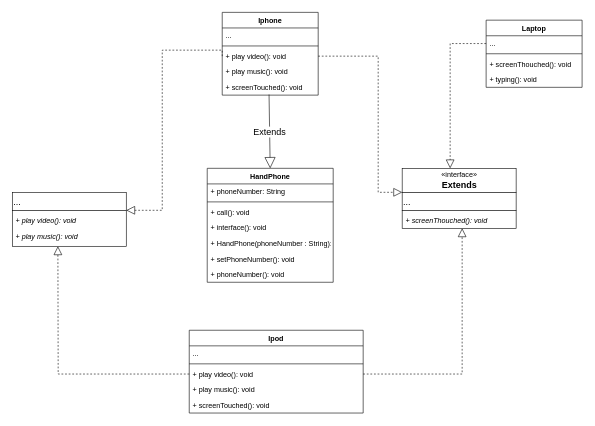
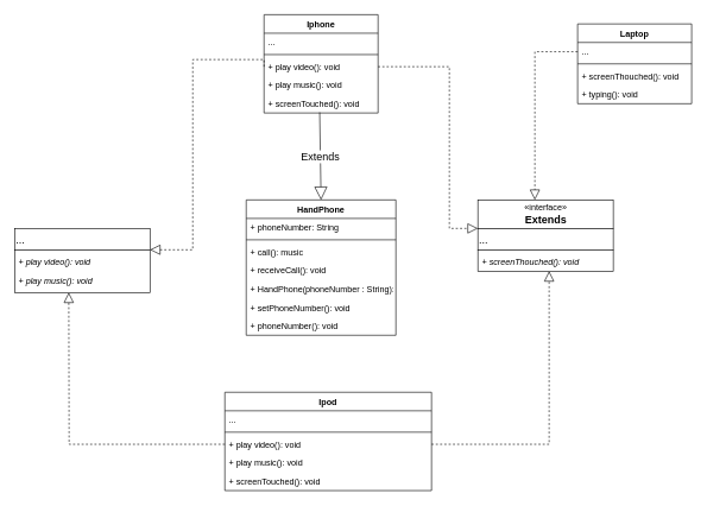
  <mxCell id="0" />
  <mxCell id="1" parent="0" />
  <mxCell id="2" value="Ipod" style="swimlane;fontStyle=1;align=center;verticalAlign=top;childLayout=stackLayout;horizontal=1;startSize=26;horizontalStack=0;resizeParent=1;resizeParentMax=0;resizeLast=0;collapsible=1;marginBottom=0;" parent="1" vertex="1"><mxGeometry x="315" y="550" width="290" height="138" as="geometry" /></mxCell>
  <mxCell id="3" value="..." style="text;strokeColor=none;fillColor=none;align=left;verticalAlign=top;spacingLeft=4;spacingRight=4;overflow=hidden;rotatable=0;points=[[0,0.5],[1,0.5]];portConstraint=eastwest;" parent="2" vertex="1"><mxGeometry y="26" width="290" height="26" as="geometry" /></mxCell>
  <mxCell id="4" value="" style="line;strokeWidth=1;fillColor=none;align=left;verticalAlign=middle;spacingTop=-1;spacingLeft=3;spacingRight=3;rotatable=0;labelPosition=right;points=[];portConstraint=eastwest;" parent="2" vertex="1"><mxGeometry y="52" width="290" height="8" as="geometry" /></mxCell>
  <mxCell id="5" value="+ play video(): void" style="text;strokeColor=none;fillColor=none;align=left;verticalAlign=top;spacingLeft=4;spacingRight=4;overflow=hidden;rotatable=0;points=[[0,0.5],[1,0.5]];portConstraint=eastwest;" parent="2" vertex="1"><mxGeometry y="60" width="290" height="26" as="geometry" /></mxCell>
  <mxCell id="6" value="+ play music(): void" style="text;strokeColor=none;fillColor=none;align=left;verticalAlign=top;spacingLeft=4;spacingRight=4;overflow=hidden;rotatable=0;points=[[0,0.5],[1,0.5]];portConstraint=eastwest;" parent="2" vertex="1"><mxGeometry y="86" width="290" height="26" as="geometry" /></mxCell>
  <mxCell id="7" value="+ screenTouched(): void" style="text;strokeColor=none;fillColor=none;align=left;verticalAlign=top;spacingLeft=4;spacingRight=4;overflow=hidden;rotatable=0;points=[[0,0.5],[1,0.5]];portConstraint=eastwest;" parent="2" vertex="1"><mxGeometry y="112" width="290" height="26" as="geometry" /></mxCell>
  <mxCell id="8" value="HandPhone" style="swimlane;fontStyle=1;align=center;verticalAlign=top;childLayout=stackLayout;horizontal=1;startSize=26;horizontalStack=0;resizeParent=1;resizeParentMax=0;resizeLast=0;collapsible=1;marginBottom=0;" parent="1" vertex="1"><mxGeometry x="345" y="280" width="210" height="190" as="geometry" /></mxCell>
  <mxCell id="9" value="+ phoneNumber: String" style="text;strokeColor=none;fillColor=none;align=left;verticalAlign=top;spacingLeft=4;spacingRight=4;overflow=hidden;rotatable=0;points=[[0,0.5],[1,0.5]];portConstraint=eastwest;" parent="8" vertex="1"><mxGeometry y="26" width="210" height="26" as="geometry" /></mxCell>
  <mxCell id="10" value="" style="line;strokeWidth=1;fillColor=none;align=left;verticalAlign=middle;spacingTop=-1;spacingLeft=3;spacingRight=3;rotatable=0;labelPosition=right;points=[];portConstraint=eastwest;" parent="8" vertex="1"><mxGeometry y="52" width="210" height="8" as="geometry" /></mxCell>
- <mxCell id="11" value="+ call(): void" style="text;strokeColor=none;fillColor=none;align=left;verticalAlign=top;spacingLeft=4;spacingRight=4;overflow=hidden;rotatable=0;points=[[0,0.5],[1,0.5]];portConstraint=eastwest;" parent="8" vertex="1"><mxGeometry y="60" width="210" height="26" as="geometry" /></mxCell>
- <mxCell id="12" value="+ interface(): void" style="text;strokeColor=none;fillColor=none;align=left;verticalAlign=top;spacingLeft=4;spacingRight=4;overflow=hidden;rotatable=0;points=[[0,0.5],[1,0.5]];portConstraint=eastwest;" parent="8" vertex="1"><mxGeometry y="86" width="210" height="26" as="geometry" /></mxCell>
+ <mxCell id="11" value="+ call(): music" style="text;strokeColor=none;fillColor=none;align=left;verticalAlign=top;spacingLeft=4;spacingRight=4;overflow=hidden;rotatable=0;points=[[0,0.5],[1,0.5]];portConstraint=eastwest;" parent="8" vertex="1"><mxGeometry y="60" width="210" height="26" as="geometry" /></mxCell>
+ <mxCell id="12" value="+ receiveCall(): void" style="text;strokeColor=none;fillColor=none;align=left;verticalAlign=top;spacingLeft=4;spacingRight=4;overflow=hidden;rotatable=0;points=[[0,0.5],[1,0.5]];portConstraint=eastwest;" parent="8" vertex="1"><mxGeometry y="86" width="210" height="26" as="geometry" /></mxCell>
  <mxCell id="13" value="+ HandPhone(phoneNumber : String): void" style="text;strokeColor=none;fillColor=none;align=left;verticalAlign=top;spacingLeft=4;spacingRight=4;overflow=hidden;rotatable=0;points=[[0,0.5],[1,0.5]];portConstraint=eastwest;" parent="8" vertex="1"><mxGeometry y="112" width="210" height="26" as="geometry" /></mxCell>
  <mxCell id="14" value="+ setPhoneNumber(): void" style="text;strokeColor=none;fillColor=none;align=left;verticalAlign=top;spacingLeft=4;spacingRight=4;overflow=hidden;rotatable=0;points=[[0,0.5],[1,0.5]];portConstraint=eastwest;" parent="8" vertex="1"><mxGeometry y="138" width="210" height="26" as="geometry" /></mxCell>
  <mxCell id="15" value="+ phoneNumber(): void" style="text;strokeColor=none;fillColor=none;align=left;verticalAlign=top;spacingLeft=4;spacingRight=4;overflow=hidden;rotatable=0;points=[[0,0.5],[1,0.5]];portConstraint=eastwest;" parent="8" vertex="1"><mxGeometry y="164" width="210" height="26" as="geometry" /></mxCell>
  <mxCell id="16" value="Iphone" style="swimlane;fontStyle=1;align=center;verticalAlign=top;childLayout=stackLayout;horizontal=1;startSize=26;horizontalStack=0;resizeParent=1;resizeParentMax=0;resizeLast=0;collapsible=1;marginBottom=0;" parent="1" vertex="1"><mxGeometry x="370" y="20" width="160" height="138" as="geometry" /></mxCell>
  <mxCell id="17" value="..." style="text;strokeColor=none;fillColor=none;align=left;verticalAlign=top;spacingLeft=4;spacingRight=4;overflow=hidden;rotatable=0;points=[[0,0.5],[1,0.5]];portConstraint=eastwest;" parent="16" vertex="1"><mxGeometry y="26" width="160" height="26" as="geometry" /></mxCell>
  <mxCell id="18" value="" style="line;strokeWidth=1;fillColor=none;align=left;verticalAlign=middle;spacingTop=-1;spacingLeft=3;spacingRight=3;rotatable=0;labelPosition=right;points=[];portConstraint=eastwest;" parent="16" vertex="1"><mxGeometry y="52" width="160" height="8" as="geometry" /></mxCell>
  <mxCell id="19" value="+ play video(): void" style="text;strokeColor=none;fillColor=none;align=left;verticalAlign=top;spacingLeft=4;spacingRight=4;overflow=hidden;rotatable=0;points=[[0,0.5],[1,0.5]];portConstraint=eastwest;" parent="16" vertex="1"><mxGeometry y="60" width="160" height="26" as="geometry" /></mxCell>
  <mxCell id="20" value="+ play music(): void" style="text;strokeColor=none;fillColor=none;align=left;verticalAlign=top;spacingLeft=4;spacingRight=4;overflow=hidden;rotatable=0;points=[[0,0.5],[1,0.5]];portConstraint=eastwest;" parent="16" vertex="1"><mxGeometry y="86" width="160" height="26" as="geometry" /></mxCell>
  <mxCell id="21" value="+ screenTouched(): void" style="text;strokeColor=none;fillColor=none;align=left;verticalAlign=top;spacingLeft=4;spacingRight=4;overflow=hidden;rotatable=0;points=[[0,0.5],[1,0.5]];portConstraint=eastwest;" parent="16" vertex="1"><mxGeometry y="112" width="160" height="26" as="geometry" /></mxCell>
  <mxCell id="22" value="" style="group" parent="1" vertex="1" connectable="0"><mxGeometry x="20" y="280" width="190" height="130" as="geometry" /></mxCell>
  <mxCell id="23" value="..." style="html=1;fontSize=15;align=left;" parent="22" vertex="1"><mxGeometry y="40" width="190" height="30" as="geometry" /></mxCell>
  <mxCell id="24" value="" style="html=1;fontSize=15;align=left;" parent="22" vertex="1"><mxGeometry y="70" width="190" height="60" as="geometry" /></mxCell>
  <mxCell id="25" value="+ play video(): void" style="text;strokeColor=none;fillColor=none;align=left;verticalAlign=top;spacingLeft=4;spacingRight=4;overflow=hidden;rotatable=0;points=[[0,0.5],[1,0.5]];portConstraint=eastwest;fontStyle=2" parent="22" vertex="1"><mxGeometry y="74" width="160" height="56" as="geometry" /></mxCell>
  <mxCell id="26" value="+ play music(): void" style="text;strokeColor=none;fillColor=none;align=left;verticalAlign=top;spacingLeft=4;spacingRight=4;overflow=hidden;rotatable=0;points=[[0,0.5],[1,0.5]];portConstraint=eastwest;fontStyle=2" parent="22" vertex="1"><mxGeometry y="100" width="160" height="26" as="geometry" /></mxCell>
  <mxCell id="27" value="" style="group" parent="1" vertex="1" connectable="0"><mxGeometry x="670" y="280" width="190" height="130" as="geometry" /></mxCell>
  <mxCell id="28" value="«interface»&lt;br&gt;&lt;span style=&quot;font-size: 15px&quot;&gt;&lt;b&gt;Extends&lt;/b&gt;&lt;/span&gt;" style="html=1;dropTarget=0;" parent="27" vertex="1"><mxGeometry width="190" height="40" as="geometry" /></mxCell>
  <mxCell id="29" value="..." style="html=1;fontSize=15;align=left;" parent="27" vertex="1"><mxGeometry y="40" width="190" height="30" as="geometry" /></mxCell>
  <mxCell id="30" value="" style="html=1;fontSize=15;align=left;" parent="27" vertex="1"><mxGeometry y="70" width="190" height="30" as="geometry" /></mxCell>
  <mxCell id="31" value="+ screenThouched(): void" style="text;strokeColor=none;fillColor=none;align=left;verticalAlign=top;spacingLeft=4;spacingRight=4;overflow=hidden;rotatable=0;points=[[0,0.5],[1,0.5]];portConstraint=eastwest;fontStyle=2" parent="27" vertex="1"><mxGeometry y="74" width="160" height="26" as="geometry" /></mxCell>
  <mxCell id="32" value="Laptop" style="swimlane;fontStyle=1;align=center;verticalAlign=top;childLayout=stackLayout;horizontal=1;startSize=26;horizontalStack=0;resizeParent=1;resizeParentMax=0;resizeLast=0;collapsible=1;marginBottom=0;" parent="1" vertex="1"><mxGeometry x="810" y="33" width="160" height="112" as="geometry" /></mxCell>
  <mxCell id="33" value="..." style="text;strokeColor=none;fillColor=none;align=left;verticalAlign=top;spacingLeft=4;spacingRight=4;overflow=hidden;rotatable=0;points=[[0,0.5],[1,0.5]];portConstraint=eastwest;" parent="32" vertex="1"><mxGeometry y="26" width="160" height="26" as="geometry" /></mxCell>
  <mxCell id="34" value="" style="line;strokeWidth=1;fillColor=none;align=left;verticalAlign=middle;spacingTop=-1;spacingLeft=3;spacingRight=3;rotatable=0;labelPosition=right;points=[];portConstraint=eastwest;" parent="32" vertex="1"><mxGeometry y="52" width="160" height="8" as="geometry" /></mxCell>
  <mxCell id="35" value="+ screenThouched(): void" style="text;strokeColor=none;fillColor=none;align=left;verticalAlign=top;spacingLeft=4;spacingRight=4;overflow=hidden;rotatable=0;points=[[0,0.5],[1,0.5]];portConstraint=eastwest;" parent="32" vertex="1"><mxGeometry y="60" width="160" height="26" as="geometry" /></mxCell>
  <mxCell id="36" value="+ typing(): void" style="text;strokeColor=none;fillColor=none;align=left;verticalAlign=top;spacingLeft=4;spacingRight=4;overflow=hidden;rotatable=0;points=[[0,0.5],[1,0.5]];portConstraint=eastwest;" parent="32" vertex="1"><mxGeometry y="86" width="160" height="26" as="geometry" /></mxCell>
  <mxCell id="37" value="Extends" style="endArrow=block;endSize=16;endFill=0;html=1;rounded=0;fontSize=15;exitX=0.488;exitY=0.962;exitDx=0;exitDy=0;exitPerimeter=0;entryX=0.5;entryY=0;entryDx=0;entryDy=0;" parent="1" source="21" target="8" edge="1"><mxGeometry width="160" relative="1" as="geometry"><mxPoint x="380" y="430" as="sourcePoint" /><mxPoint x="473" y="280" as="targetPoint" /></mxGeometry></mxCell>
  <mxCell id="38" value="" style="endArrow=block;dashed=1;endFill=0;endSize=12;html=1;rounded=0;fontSize=15;exitX=0;exitY=0.5;exitDx=0;exitDy=0;edgeStyle=orthogonalEdgeStyle;" parent="1" source="5" edge="1"><mxGeometry width="160" relative="1" as="geometry"><mxPoint x="380" y="430" as="sourcePoint" /><mxPoint x="96" y="410" as="targetPoint" /></mxGeometry></mxCell>
  <mxCell id="39" value="" style="endArrow=block;dashed=1;endFill=0;endSize=12;html=1;rounded=0;fontSize=15;exitX=1;exitY=0.5;exitDx=0;exitDy=0;edgeStyle=orthogonalEdgeStyle;" parent="1" source="5" edge="1"><mxGeometry width="160" relative="1" as="geometry"><mxPoint x="380" y="430" as="sourcePoint" /><mxPoint x="770" y="380" as="targetPoint" /><Array as="points"><mxPoint x="770" y="623" /><mxPoint x="770" y="380" /></Array></mxGeometry></mxCell>
  <mxCell id="40" value="" style="endArrow=block;dashed=1;endFill=0;endSize=12;html=1;rounded=0;fontSize=15;edgeStyle=orthogonalEdgeStyle;exitX=0;exitY=0.5;exitDx=0;exitDy=0;" parent="1" source="33" edge="1"><mxGeometry width="160" relative="1" as="geometry"><mxPoint x="790" y="150" as="sourcePoint" /><mxPoint x="750" y="280" as="targetPoint" /><Array as="points"><mxPoint x="750" y="72" /><mxPoint x="750" y="280" /></Array></mxGeometry></mxCell>
  <mxCell id="41" value="" style="endArrow=block;dashed=1;endFill=0;endSize=12;html=1;rounded=0;fontSize=15;exitX=0;exitY=0.5;exitDx=0;exitDy=0;entryX=1;entryY=0;entryDx=0;entryDy=0;edgeStyle=orthogonalEdgeStyle;" parent="1" source="19" target="24" edge="1"><mxGeometry width="160" relative="1" as="geometry"><mxPoint x="410" y="350" as="sourcePoint" /><mxPoint x="570" y="350" as="targetPoint" /><Array as="points"><mxPoint x="270" y="83" /><mxPoint x="270" y="350" /></Array></mxGeometry></mxCell>
  <mxCell id="42" value="" style="endArrow=block;dashed=1;endFill=0;endSize=12;html=1;rounded=0;fontSize=15;exitX=1;exitY=0.5;exitDx=0;exitDy=0;entryX=0;entryY=0;entryDx=0;entryDy=0;edgeStyle=orthogonalEdgeStyle;" parent="1" source="19" target="29" edge="1"><mxGeometry width="160" relative="1" as="geometry"><mxPoint x="405" y="93" as="sourcePoint" /><mxPoint x="185" y="290" as="targetPoint" /><Array as="points"><mxPoint x="630" y="93" /><mxPoint x="630" y="320" /></Array></mxGeometry></mxCell>
